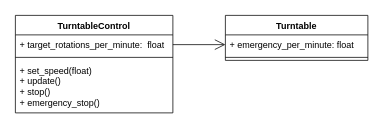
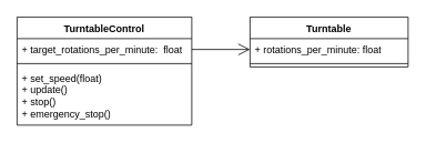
  <mxCell id="0" />
  <mxCell id="1" parent="0" />
  <mxCell id="2" value="TurntableControl" style="swimlane;fontStyle=1;align=center;verticalAlign=top;childLayout=stackLayout;horizontal=1;startSize=26;horizontalStack=0;resizeParent=1;resizeParentMax=0;resizeLast=0;collapsible=1;marginBottom=0;whiteSpace=wrap;html=1;" parent="1" vertex="1"><mxGeometry x="20" y="20" width="210" height="130" as="geometry" /></mxCell>
  <mxCell id="3" value="+ target_rotations_per_minute:&amp;nbsp; float" style="text;strokeColor=none;fillColor=none;align=left;verticalAlign=top;spacingLeft=4;spacingRight=4;overflow=hidden;rotatable=0;points=[[0,0.5],[1,0.5]];portConstraint=eastwest;whiteSpace=wrap;html=1;" parent="2" vertex="1"><mxGeometry y="26" width="210" height="26" as="geometry" /></mxCell>
  <mxCell id="4" value="" style="line;strokeWidth=1;fillColor=none;align=left;verticalAlign=middle;spacingTop=-1;spacingLeft=3;spacingRight=3;rotatable=0;labelPosition=right;points=[];portConstraint=eastwest;strokeColor=inherit;" parent="2" vertex="1"><mxGeometry y="52" width="210" height="8" as="geometry" /></mxCell>
  <mxCell id="5" value="&lt;div&gt;+ set_speed(float)&lt;/div&gt;+ update()&lt;div&gt;+ stop()&lt;/div&gt;&lt;div&gt;+ emergency_stop()&lt;/div&gt;" style="text;strokeColor=none;fillColor=none;align=left;verticalAlign=top;spacingLeft=4;spacingRight=4;overflow=hidden;rotatable=0;points=[[0,0.5],[1,0.5]];portConstraint=eastwest;whiteSpace=wrap;html=1;" parent="2" vertex="1"><mxGeometry y="60" width="210" height="70" as="geometry" /></mxCell>
  <mxCell id="6" value="Turntable" style="swimlane;fontStyle=1;align=center;verticalAlign=top;childLayout=stackLayout;horizontal=1;startSize=26;horizontalStack=0;resizeParent=1;resizeParentMax=0;resizeLast=0;collapsible=1;marginBottom=0;whiteSpace=wrap;html=1;" parent="1" vertex="1"><mxGeometry x="300" y="20" width="190" height="60" as="geometry" /></mxCell>
- <mxCell id="7" value="+ emergency_per_minute: float" style="text;strokeColor=none;fillColor=none;align=left;verticalAlign=top;spacingLeft=4;spacingRight=4;overflow=hidden;rotatable=0;points=[[0,0.5],[1,0.5]];portConstraint=eastwest;whiteSpace=wrap;html=1;" parent="6" vertex="1"><mxGeometry y="26" width="190" height="26" as="geometry" /></mxCell>
+ <mxCell id="7" value="+ rotations_per_minute: float" style="text;strokeColor=none;fillColor=none;align=left;verticalAlign=top;spacingLeft=4;spacingRight=4;overflow=hidden;rotatable=0;points=[[0,0.5],[1,0.5]];portConstraint=eastwest;whiteSpace=wrap;html=1;" parent="6" vertex="1"><mxGeometry y="26" width="190" height="26" as="geometry" /></mxCell>
  <mxCell id="8" value="" style="line;strokeWidth=1;fillColor=none;align=left;verticalAlign=middle;spacingTop=-1;spacingLeft=3;spacingRight=3;rotatable=0;labelPosition=right;points=[];portConstraint=eastwest;strokeColor=inherit;" parent="6" vertex="1"><mxGeometry y="52" width="190" height="8" as="geometry" /></mxCell>
  <mxCell id="9" value="" style="endArrow=open;endSize=12;dashed=0;html=1;rounded=0;exitX=1;exitY=0.5;exitDx=0;exitDy=0;entryX=0;entryY=0.5;entryDx=0;entryDy=0;" parent="1" source="3" target="7" edge="1"><mxGeometry width="160" relative="1" as="geometry"><mxPoint x="140" y="220" as="sourcePoint" /><mxPoint x="270" y="100" as="targetPoint" /></mxGeometry></mxCell>
